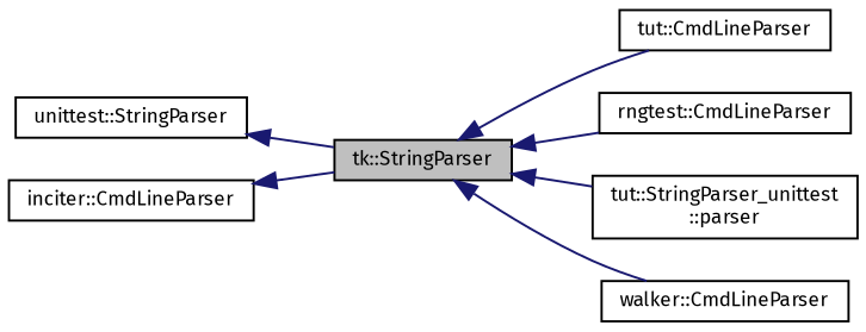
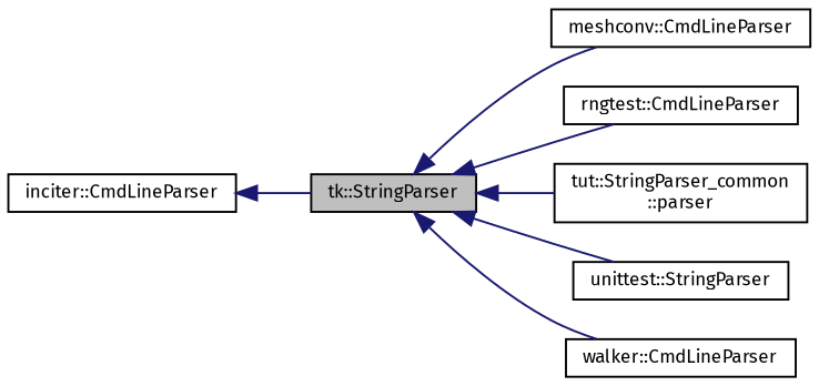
  digraph {
    fontname="Fira Sans"
    rankdir=LR
    node [color=black fontname="Fira Sans" fontsize=9 shape=record]
    edge [color=midnightblue dir=back fontname="Fira Sans" fontsize=9 labelfontname="sans-serif" labelfontsize=9 style=solid]
    n1 [fillcolor=grey75 fontcolor=black height=0.2 label="tk::StringParser" style=filled width=0.4]
-   n2 [height=0.2 label="tut::CmdLineParser" width=0.4]
+   n2 [height=0.2 label="meshconv::CmdLineParser" width=0.4]
    n3 [height=0.2 label="rngtest::CmdLineParser" width=0.4]
-   n4 [height=0.2 label="tut::StringParser_unittest\l::parser" width=0.4]
+   n4 [height=0.2 label="tut::StringParser_common\l::parser" width=0.4]
    n5 [height=0.2 label="unittest::StringParser" width=0.4]
    n6 [height=0.2 label="walker::CmdLineParser" width=0.4]
    n7 [height=0.2 label="inciter::CmdLineParser" width=0.4]
    n1 -> n2
    n1 -> n3
    n1 -> n4
-   n5 -> n1
+   n1 -> n5
    n1 -> n6
    n7 -> n1
  }
